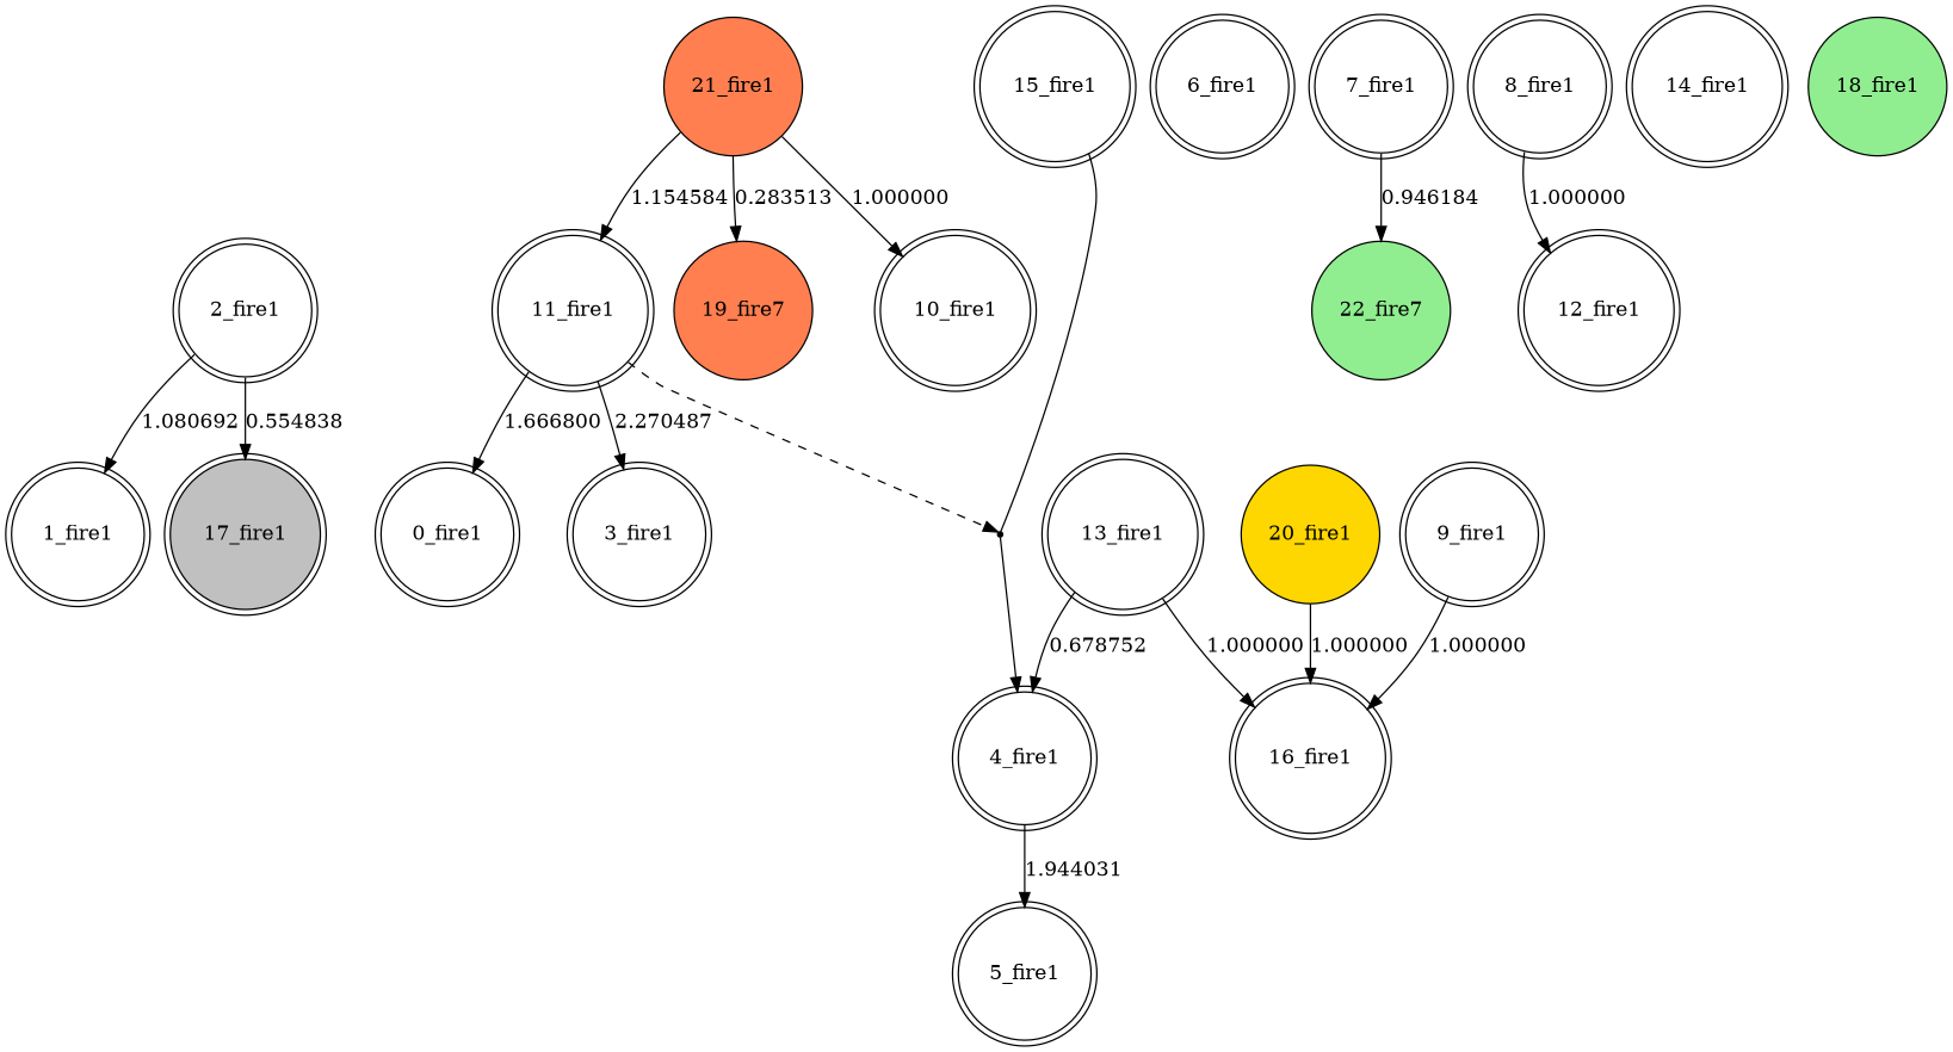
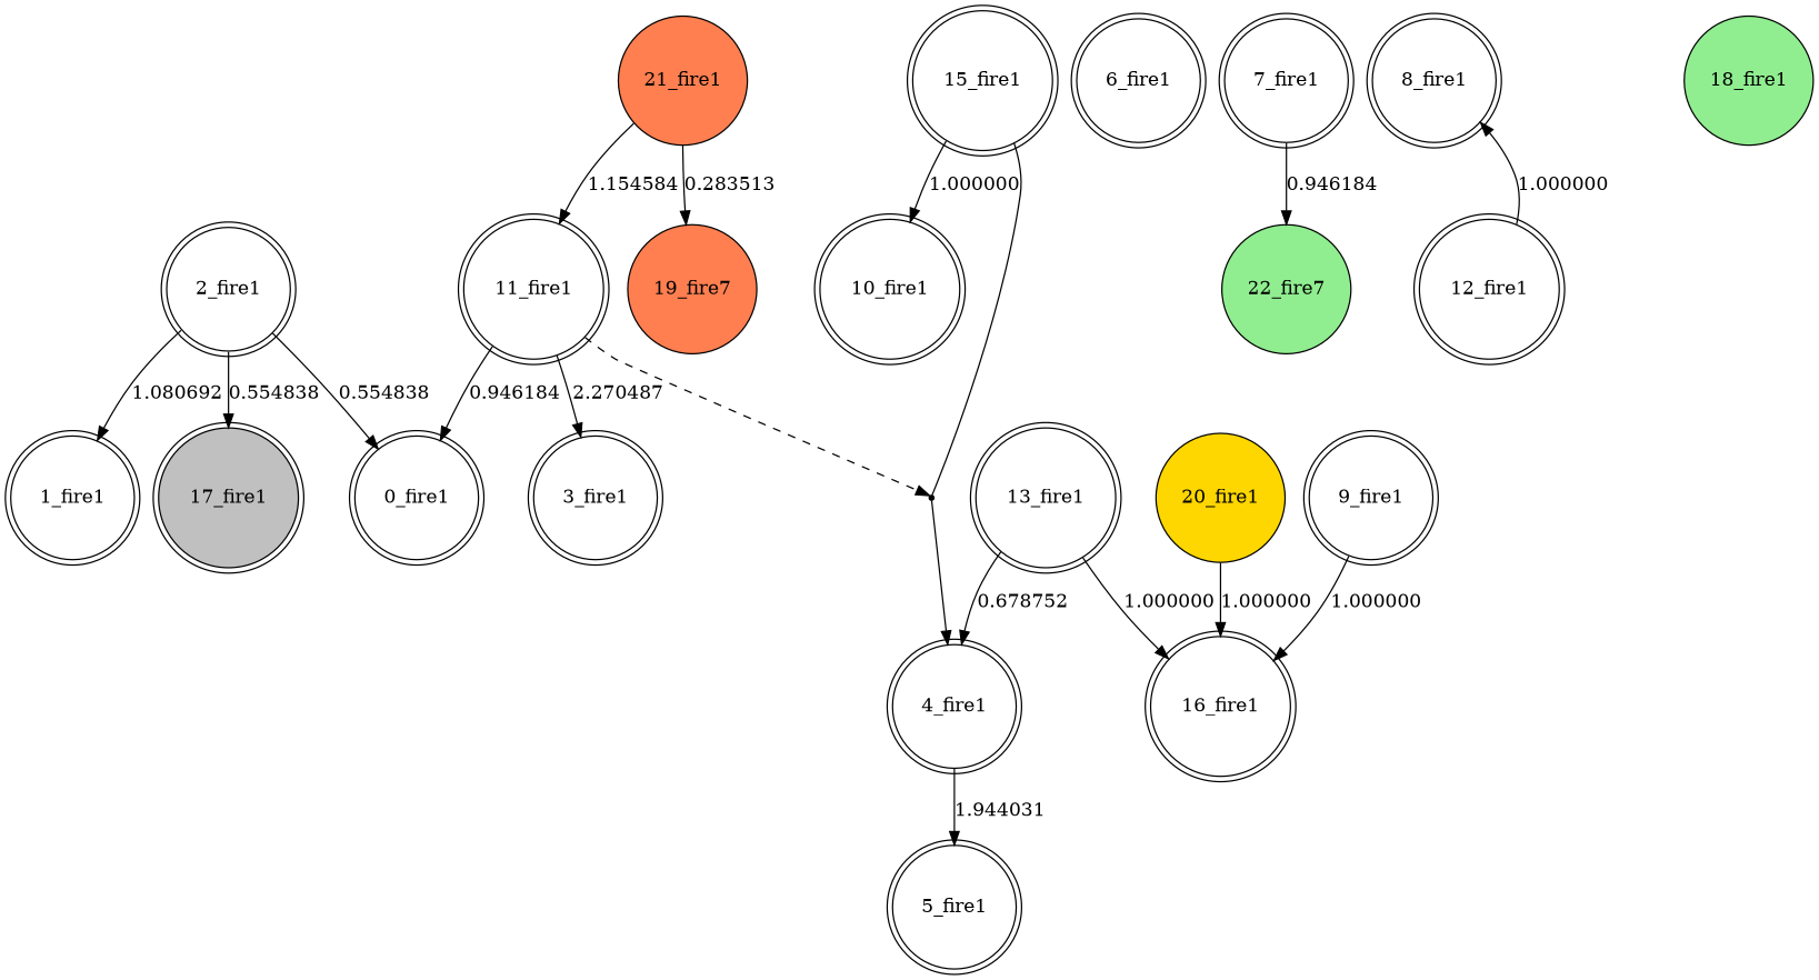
  digraph {
    node [shape=doublecircle]
    n1 [label="0_fire1"]
    n2 [label="1_fire1"]
    n3 [label="2_fire1"]
    n4 [fillcolor=gray label="17_fire1" style=filled]
    n5 [label="3_fire1"]
    n6 [label="4_fire1"]
    n7 [label="5_fire1"]
    n8 [label="6_fire1"]
    n9 [label="7_fire1"]
    n10 [fillcolor=lightgreen label="22_fire7" shape=circle style=filled]
    n11 [label="8_fire1"]
    n12 [label="12_fire1"]
    n13 [label="9_fire1"]
    n14 [label="16_fire1"]
    n15 [label="10_fire1"]
    n16 [label="11_fire1"]
    23 [shape=point]
    n18 [label="13_fire1"]
-   n19 [label="14_fire1"]
    n20 [label="15_fire1"]
    n21 [fillcolor=lightgreen label="18_fire1" shape=circle style=filled]
    n22 [fillcolor=coral label="19_fire7" shape=circle style=filled]
    n23 [fillcolor=gold label="20_fire1" shape=circle style=filled]
    n24 [fillcolor=coral label="21_fire1" shape=circle style=filled]
+   n3 -> n1 [label=0.554838]
    n3 -> n2 [label=1.080692]
    n3 -> n4 [label=0.554838]
    n6 -> n7 [label=1.944031]
    n9 -> n10 [label=0.946184]
-   n11 -> n12 [label=1.000000]
+   n12 -> n11 [label=1.000000]
    n13 -> n14 [label=1.000000]
-   n16 -> n1 [label=1.666800]
+   n16 -> n1 [label=0.946184]
    n16 -> n5 [label=2.270487]
    n16 -> 23 [style=dashed]
    23 -> n6
    n18 -> n6 [label=0.678752]
    n18 -> n14 [label=1.000000]
    n20 -> 23 [dir=none]
    n23 -> n14 [label=1.000000]
-   n24 -> n15 [label=1.000000]
+   n20 -> n15 [label=1.000000]
    n24 -> n16 [label=1.154584]
    n24 -> n22 [label=0.283513]
  }
